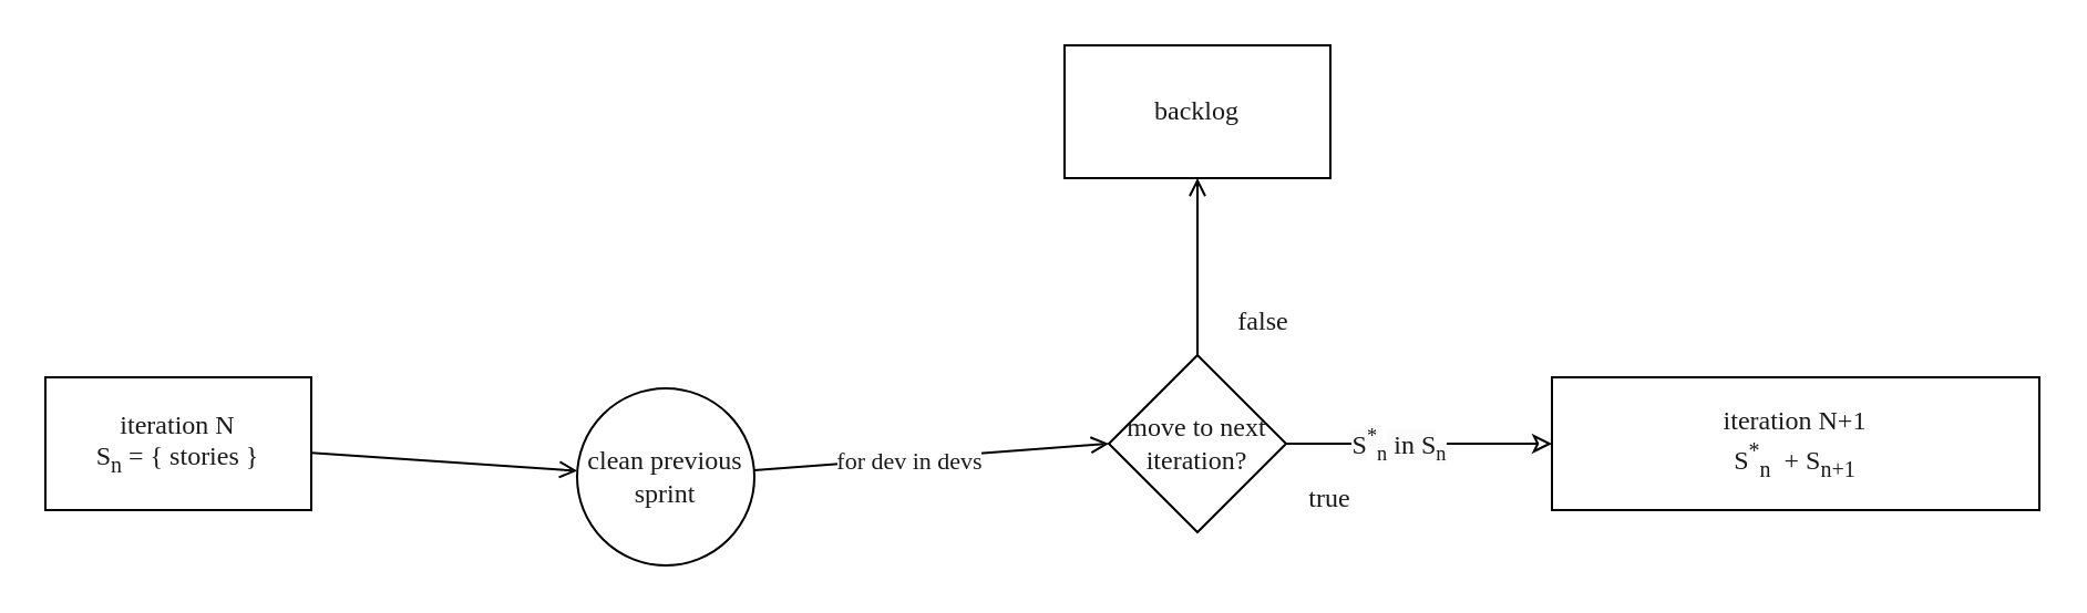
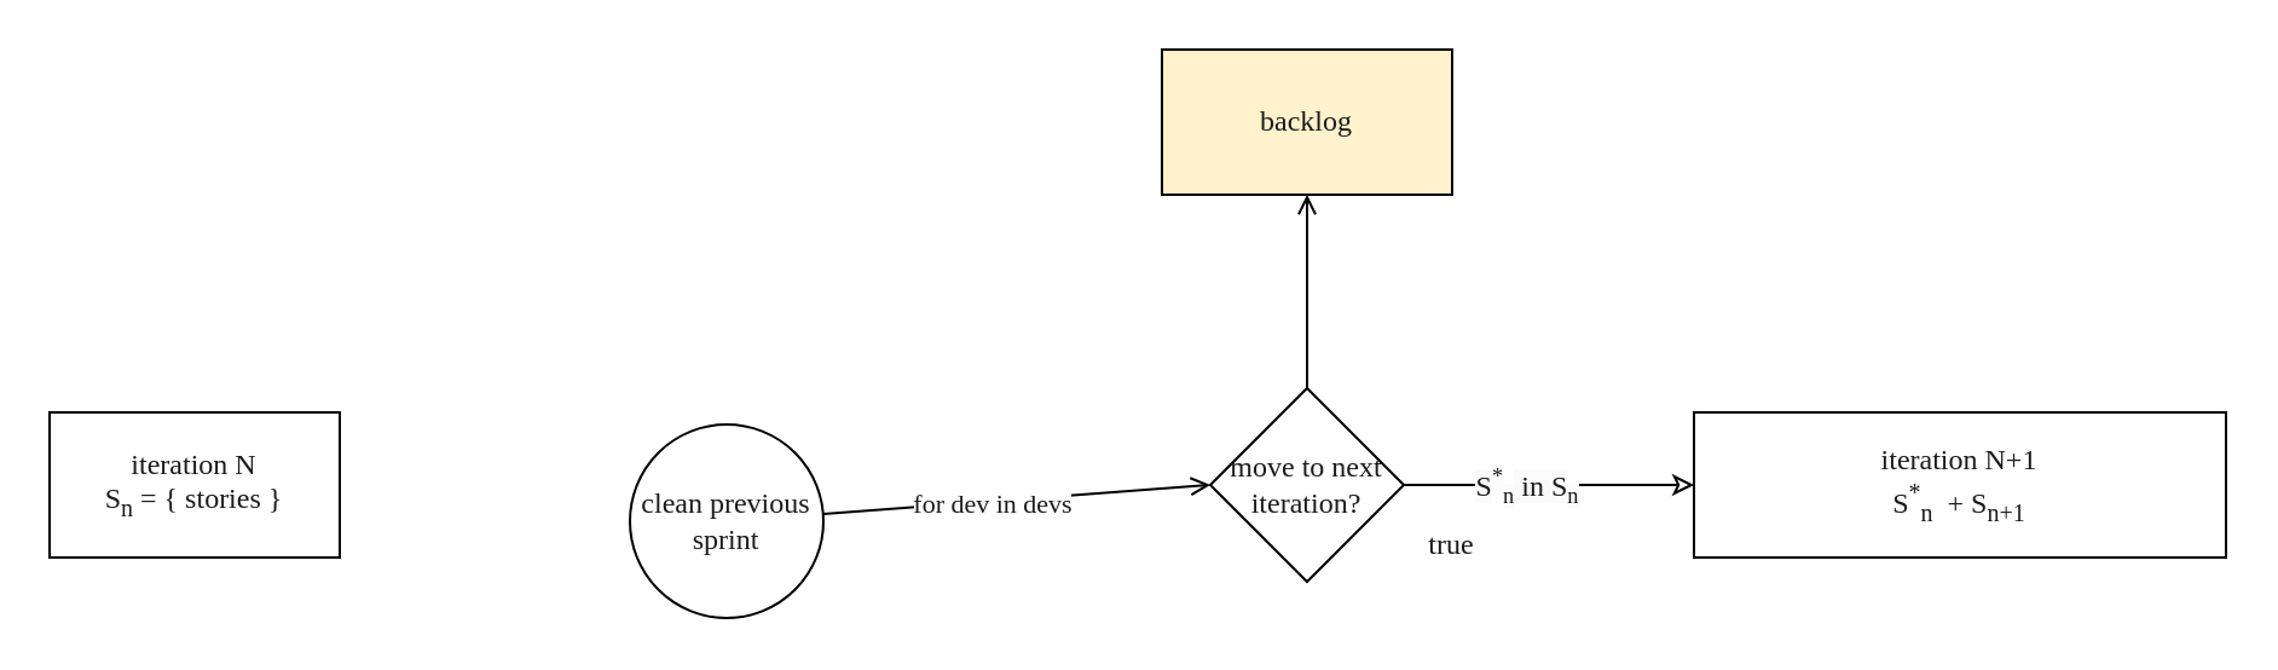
  <mxCell id="0" />
  <mxCell id="1" parent="0" />
  <mxCell id="2" style="edgeStyle=none;html=1;endArrow=open;endFill=0;entryX=0;entryY=0.5;entryDx=0;entryDy=0;entryPerimeter=0;fontFamily=source code pro;fontColor=#1A1A1A;" parent="1" source="4" target="8" edge="1"><mxGeometry relative="1" as="geometry" /></mxCell>
  <mxCell id="3" value="for dev in devs" style="edgeLabel;html=1;align=center;verticalAlign=middle;resizable=0;points=[];fontFamily=source code pro;fontColor=#1A1A1A;" parent="2" vertex="1" connectable="0"><mxGeometry x="-0.322" y="-1" relative="1" as="geometry"><mxPoint x="16" y="-1" as="offset" /></mxGeometry></mxCell>
  <mxCell id="4" value="clean previous sprint" style="ellipse;whiteSpace=wrap;html=1;aspect=fixed;fontFamily=source code pro;fontColor=#1A1A1A;" parent="1" vertex="1"><mxGeometry x="260" y="175" width="80" height="80" as="geometry" /></mxCell>
  <mxCell id="5" style="edgeStyle=none;html=1;exitX=0.5;exitY=0;exitDx=0;exitDy=0;endArrow=open;endFill=0;fontFamily=source code pro;fontColor=#1A1A1A;" parent="1" source="8" target="9" edge="1"><mxGeometry relative="1" as="geometry" /></mxCell>
  <mxCell id="6" style="edgeStyle=none;html=1;endArrow=classic;endFill=0;fontFamily=source code pro;fontColor=#1A1A1A;" parent="1" source="8" target="11" edge="1"><mxGeometry relative="1" as="geometry" /></mxCell>
  <mxCell id="7" value="&lt;span style=&quot;font-size: 12px; background-color: rgb(251, 251, 251);&quot;&gt;S&lt;/span&gt;&lt;sup style=&quot;border-color: var(--border-color); background-color: rgb(251, 251, 251);&quot;&gt;*&lt;/sup&gt;&lt;sub style=&quot;border-color: var(--border-color); background-color: rgb(251, 251, 251);&quot;&gt;n&lt;/sub&gt;&lt;span style=&quot;font-size: 12px; background-color: rgb(251, 251, 251);&quot;&gt;&amp;nbsp;in S&lt;/span&gt;&lt;sub style=&quot;border-color: var(--border-color); background-color: rgb(251, 251, 251);&quot;&gt;n&lt;/sub&gt;" style="edgeLabel;html=1;align=center;verticalAlign=middle;resizable=0;points=[];fontFamily=source code pro;fontColor=#1A1A1A;" parent="6" vertex="1" connectable="0"><mxGeometry x="0.382" y="-1" relative="1" as="geometry"><mxPoint x="-33" y="-1" as="offset" /></mxGeometry></mxCell>
  <mxCell id="8" value="move to next iteration?" style="rhombus;whiteSpace=wrap;html=1;fontFamily=source code pro;fontColor=#1A1A1A;" parent="1" vertex="1"><mxGeometry x="500" y="160" width="80" height="80" as="geometry" /></mxCell>
- <mxCell id="9" value="backlog" style="rounded=0;whiteSpace=wrap;html=1;fontFamily=source code pro;fontColor=#1A1A1A;" parent="1" vertex="1"><mxGeometry x="480" y="20" width="120" height="60" as="geometry" /></mxCell>
- <mxCell id="10" value="false" style="text;html=1;strokeColor=none;fillColor=none;align=center;verticalAlign=middle;whiteSpace=wrap;rounded=0;fontFamily=source code pro;fontColor=#1A1A1A;" parent="1" vertex="1"><mxGeometry x="540" y="130" width="60" height="30" as="geometry" /></mxCell>
+ <mxCell id="9" value="backlog" style="rounded=0;whiteSpace=wrap;html=1;fontFamily=source code pro;fontColor=#1A1A1A;fillColor=#fff2cc;" parent="1" vertex="1"><mxGeometry x="480" y="20" width="120" height="60" as="geometry" /></mxCell>
  <mxCell id="11" value="iteration N+1&lt;br&gt;S&lt;sup&gt;*&lt;/sup&gt;&lt;sub&gt;n&lt;/sub&gt; &amp;nbsp;+ S&lt;sub style=&quot;border-color: var(--border-color);&quot;&gt;n+1&lt;/sub&gt;" style="rounded=0;whiteSpace=wrap;html=1;align=center;fontFamily=source code pro;fontColor=#1A1A1A;" parent="1" vertex="1"><mxGeometry x="700" y="170" width="220" height="60" as="geometry" /></mxCell>
- <mxCell id="12" style="edgeStyle=none;html=1;endArrow=open;endFill=0;fontFamily=source code pro;fontColor=#1A1A1A;" parent="1" source="13" target="4" edge="1"><mxGeometry relative="1" as="geometry" /></mxCell>
  <mxCell id="13" value="iteration N&lt;br&gt;S&lt;sub&gt;n&lt;/sub&gt; = { stories }" style="rounded=0;whiteSpace=wrap;html=1;fontFamily=source code pro;fontColor=#1A1A1A;" parent="1" vertex="1"><mxGeometry x="20" y="170" width="120" height="60" as="geometry" /></mxCell>
  <mxCell id="14" value="true" style="text;html=1;strokeColor=none;fillColor=none;align=center;verticalAlign=middle;whiteSpace=wrap;rounded=0;fontFamily=source code pro;fontColor=#1A1A1A;" parent="1" vertex="1"><mxGeometry x="570" y="210" width="60" height="30" as="geometry" /></mxCell>
